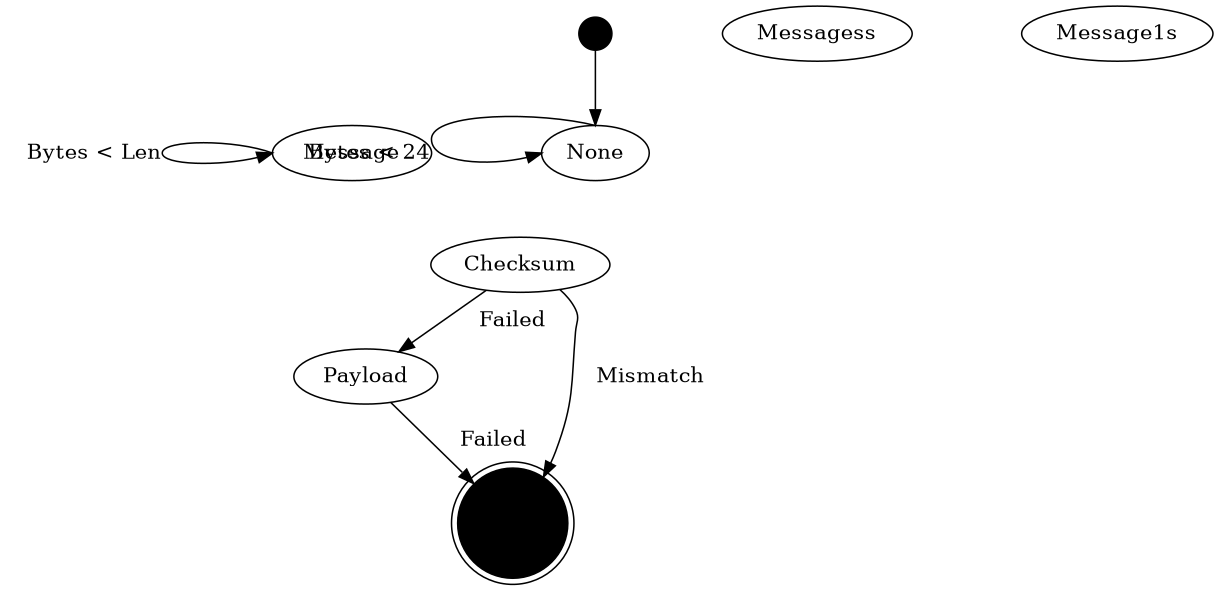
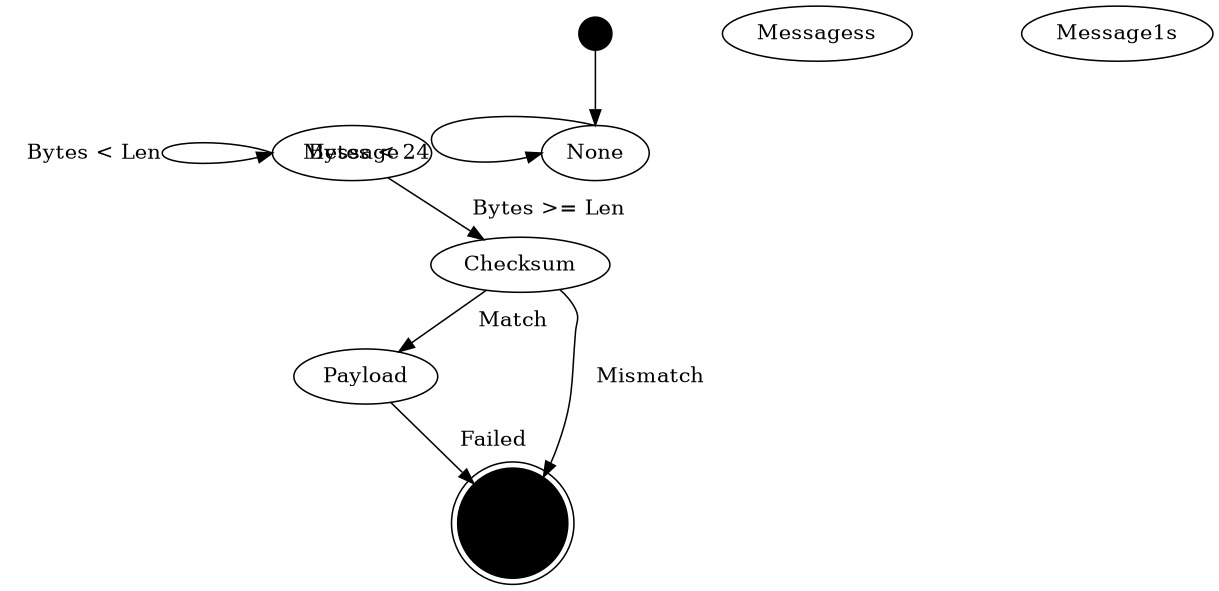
  digraph {
    nodesep=1.0
    ranksep=0.3
    splines=true
    None
    Message
    Checksum
    Payload
    End [fillcolor=black height=0.3 peripheries=2 shape=circle style=filled width=0.3]
    Messagess
    n7 [label=Message1s]
    Init [height=.3 shape=point width=.3]
    subgraph cluster_1 {
      color=white
      style=filled
      None
      Message
      Checksum
      Payload
    }
    subgraph sub_2 {
      None
      Message
      Checksum
      Payload
      End
    }
    subgraph sub_3 {
      label=ProtocolReader
      Messagess
      n7
    }
    None -> None [dir=none style=invisible]
    None -> None [headport=w label="   Bytes < 24" tailport=n]
    Message -> Message [headport=w label="   Bytes < Len" tailport=w]
+   Message -> Checksum [label="   Bytes >= Len"]
    Checksum -> Checksum [dir=none style=invisible]
-   Checksum -> Payload [label="   Failed"]
+   Checksum -> Payload [label="   Match"]
    Checksum -> End [label="   Mismatch"]
    Payload -> Message [dir=none style=invisible]
    Payload -> Checksum [dir=none style=invisible]
    Payload -> End [label="   Failed"]
    End -> End [dir=none style=invisible]
    Init -> None [label="   "]
  }
